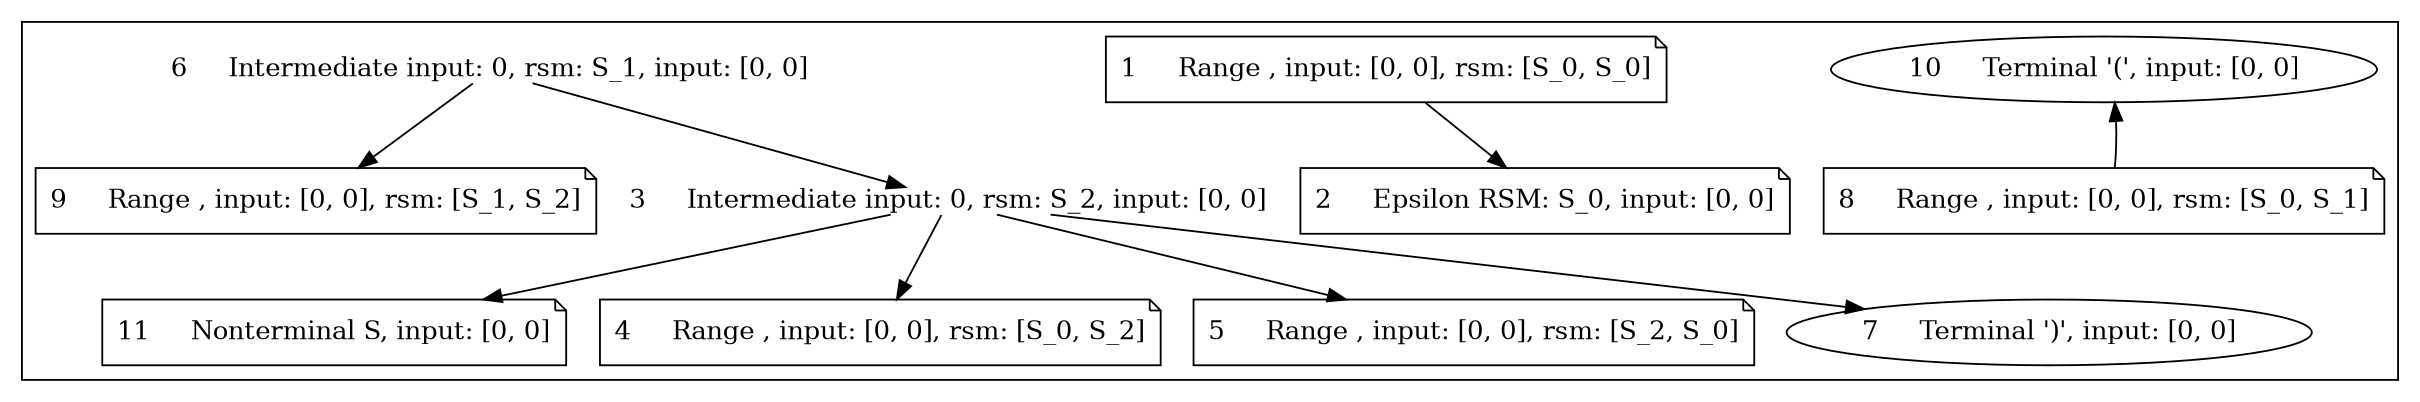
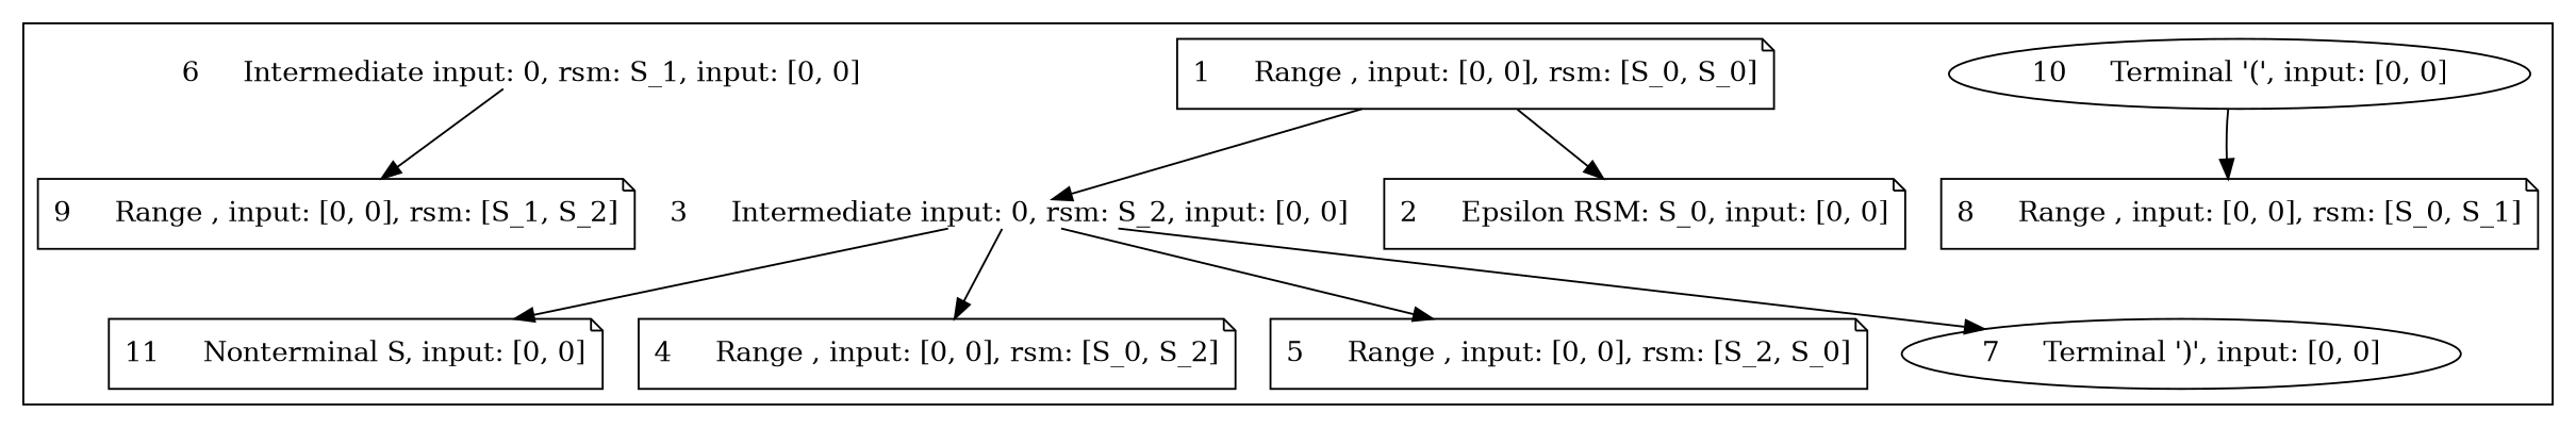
  digraph {
    labelloc=t
    node [shape=note]
    n1 [label="1     Range , input: [0, 0], rsm: [S_0, S_0]"]
    n2 [label="2     Epsilon RSM: S_0, input: [0, 0]"]
    n3 [label="3     Intermediate input: 0, rsm: S_2, input: [0, 0]" shape=plain]
    n4 [label="10     Terminal '(', input: [0, 0]" shape=ellipse]
    n5 [label="11     Nonterminal S, input: [0, 0]"]
    n6 [label="4     Range , input: [0, 0], rsm: [S_0, S_2]"]
    n7 [label="5     Range , input: [0, 0], rsm: [S_2, S_0]"]
    n8 [label="6     Intermediate input: 0, rsm: S_1, input: [0, 0]" shape=plain]
    n9 [label="7     Terminal ')', input: [0, 0]" shape=ellipse]
    n10 [label="8     Range , input: [0, 0], rsm: [S_0, S_1]"]
    n11 [label="9     Range , input: [0, 0], rsm: [S_1, S_2]"]
    subgraph cluster_1 {
      n1
      n2
      n3
      n4
      n5
      n6
      n7
      n8
      n9
      n10
      n11
    }
    n1 -> n2
-   n8 -> n3
+   n1 -> n3
    n3 -> n5
    n3 -> n6
    n3 -> n7
    n3 -> n9
    n8 -> n11
-   n10 -> n4
+   n4 -> n10
  }
